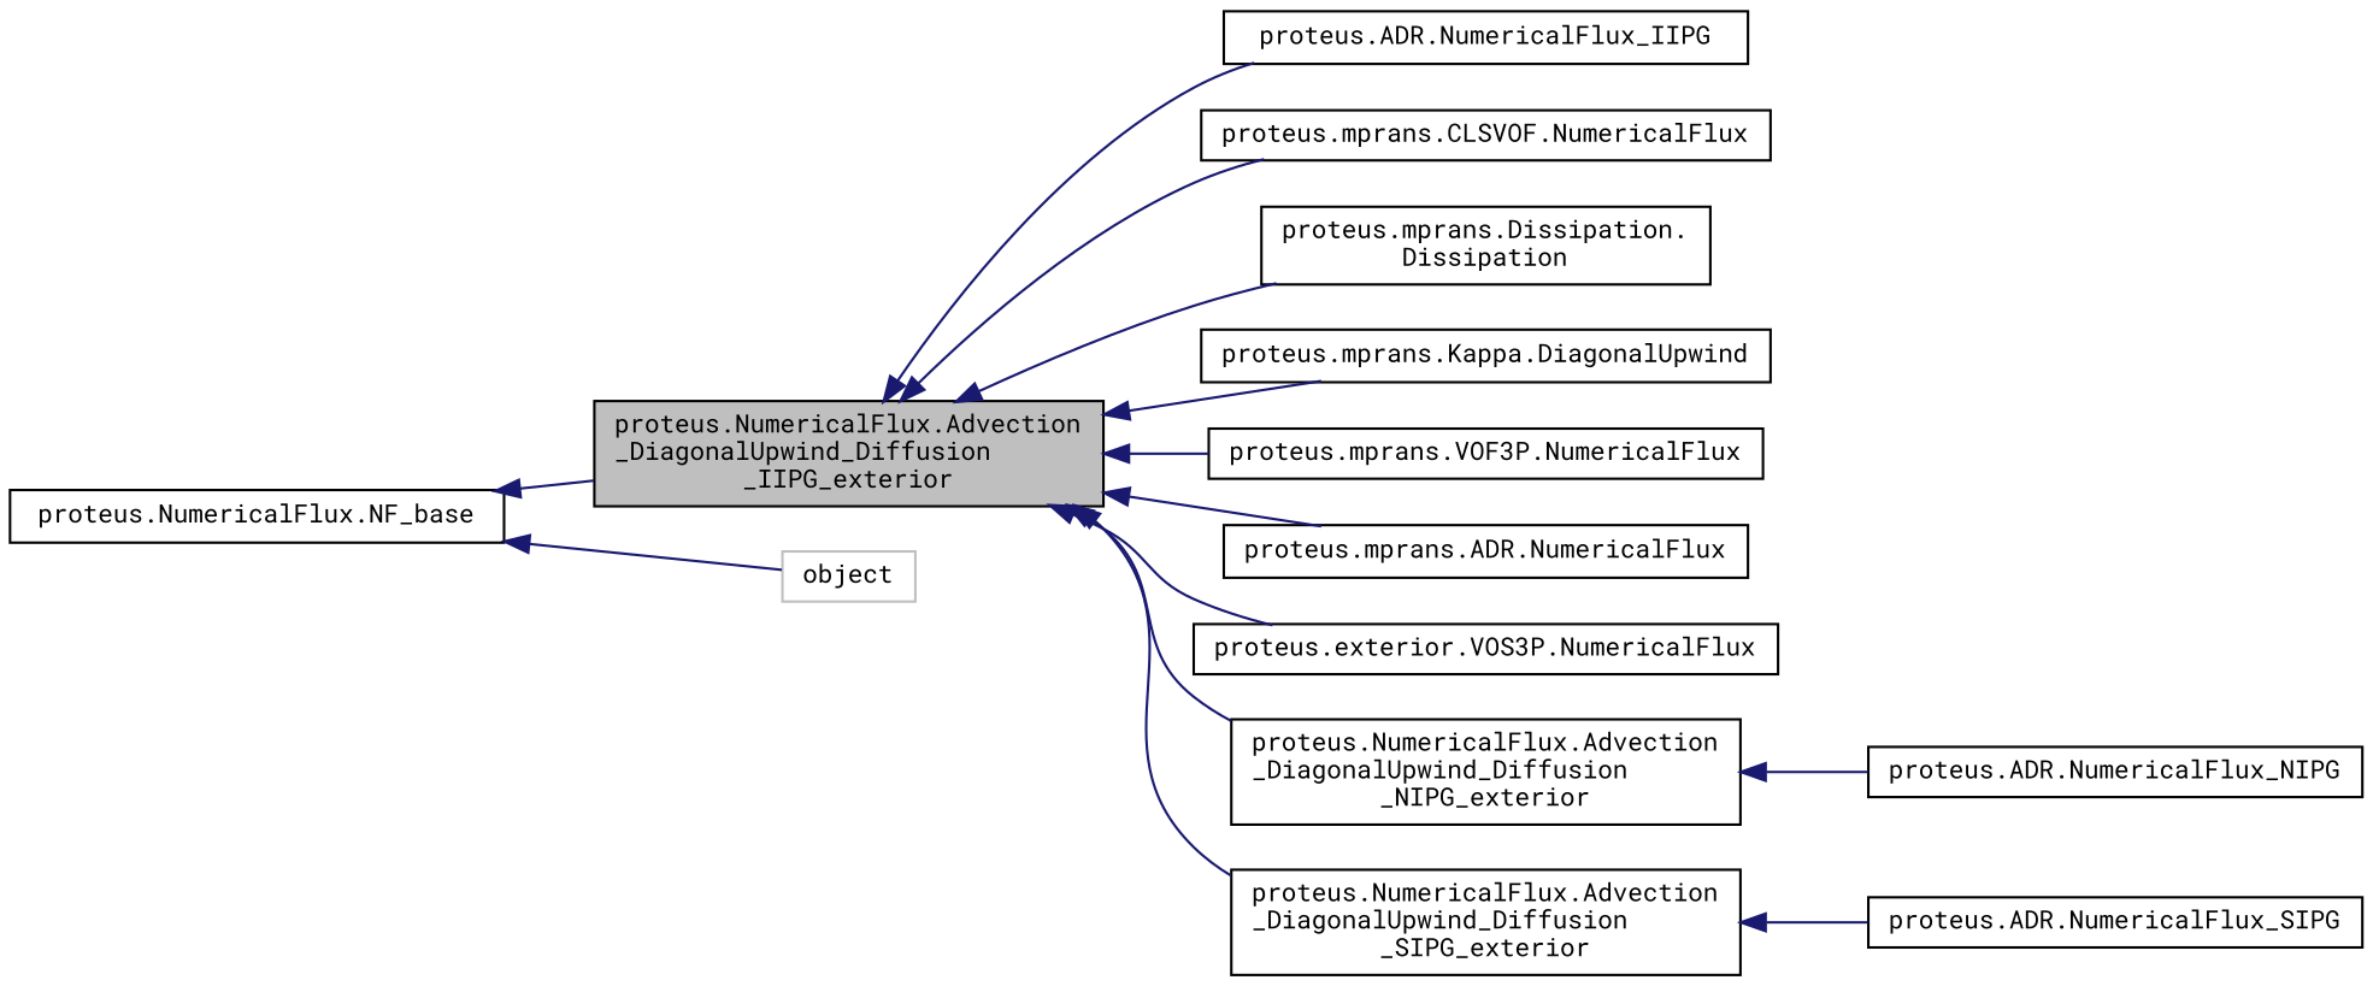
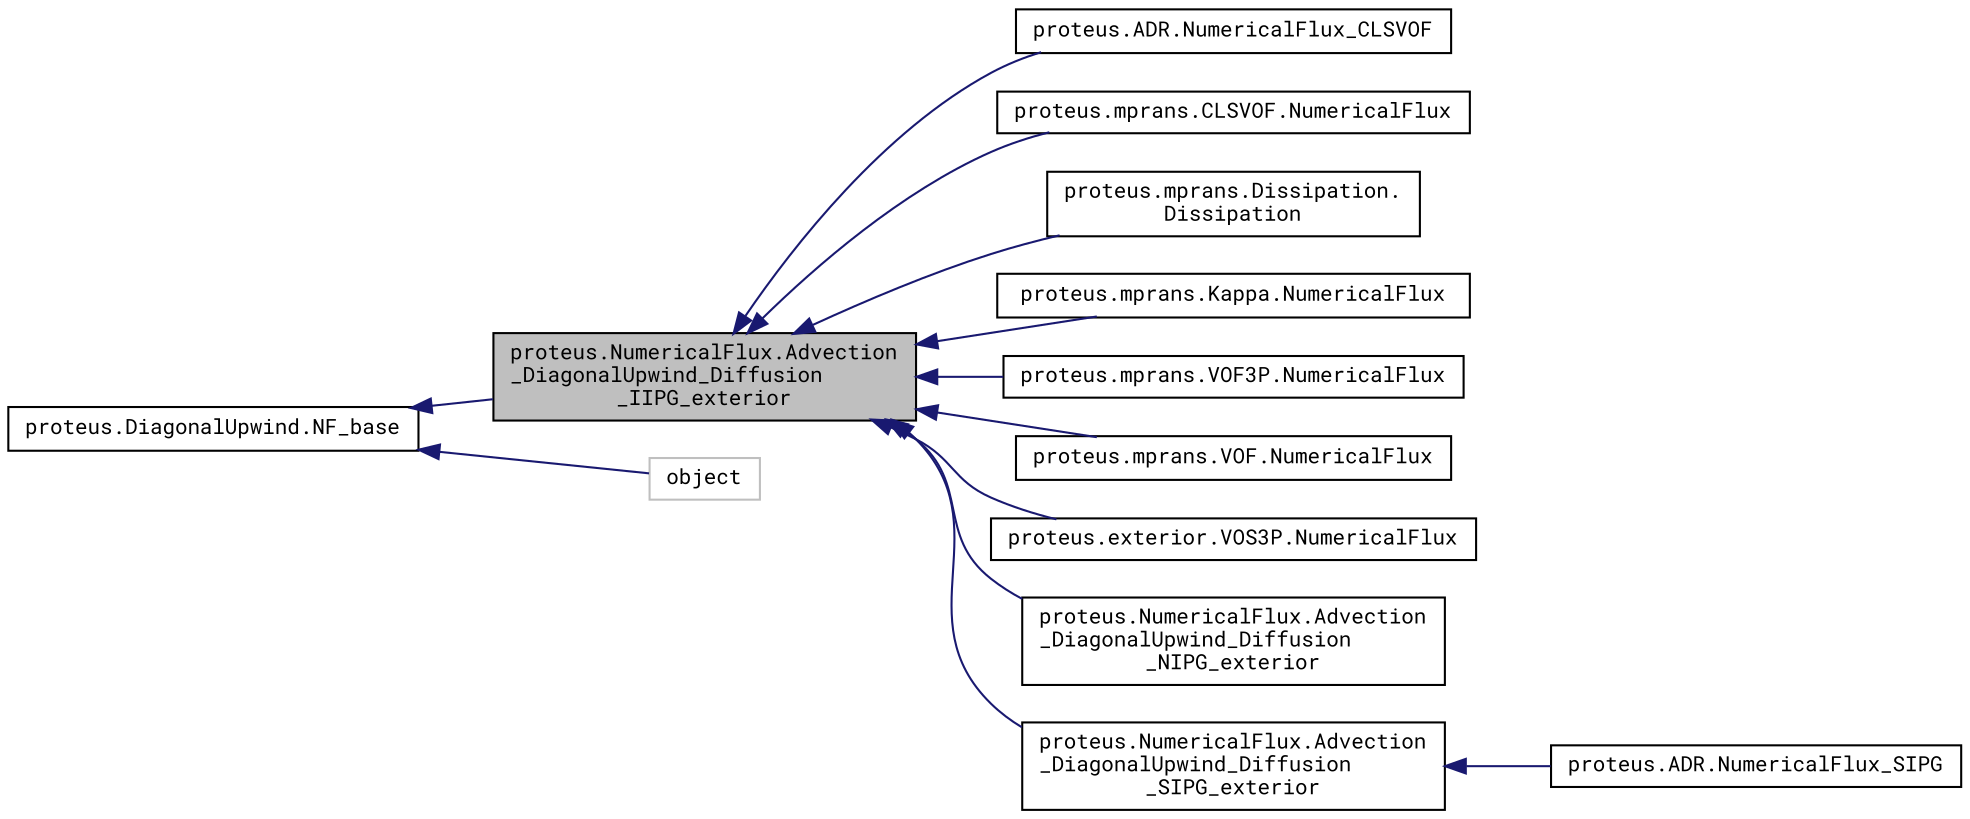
  digraph {
    fontname="Roboto Mono"
    rankdir=LR
    node [color=black fillcolor=white fontname="Roboto Mono" fontsize=10 shape=record style=filled]
    edge [color=midnightblue dir=back fontname="Roboto Mono" fontsize=10 labelfontname=Helvetica labelfontsize=10 style=solid]
    n1 [fillcolor=grey75 fontcolor=black height=0.2 label="proteus.NumericalFlux.Advection\l_DiagonalUpwind_Diffusion\l_IIPG_exterior" width=0.4]
-   n2 [height=0.2 label="proteus.ADR.NumericalFlux_IIPG" width=0.4]
+   n2 [height=0.2 label="proteus.ADR.NumericalFlux_CLSVOF" width=0.4]
    n3 [height=0.2 label="proteus.mprans.CLSVOF.NumericalFlux" width=0.4]
    n4 [height=0.2 label="proteus.mprans.Dissipation.\lDissipation" width=0.4]
-   n5 [height=0.2 label="proteus.mprans.Kappa.DiagonalUpwind" width=0.4]
+   n5 [height=0.2 label="proteus.mprans.Kappa.NumericalFlux" width=0.4]
    n6 [height=0.2 label="proteus.mprans.VOF3P.NumericalFlux" width=0.4]
-   n7 [height=0.2 label="proteus.mprans.ADR.NumericalFlux" width=0.4]
+   n7 [height=0.2 label="proteus.mprans.VOF.NumericalFlux" width=0.4]
    n8 [height=0.2 label="proteus.exterior.VOS3P.NumericalFlux" width=0.4]
    n9 [height=0.2 label="proteus.NumericalFlux.Advection\l_DiagonalUpwind_Diffusion\l_NIPG_exterior" width=0.4]
    n10 [height=0.2 label="proteus.NumericalFlux.Advection\l_DiagonalUpwind_Diffusion\l_SIPG_exterior" width=0.4]
-   n11 [height=0.2 label="proteus.ADR.NumericalFlux_NIPG" width=0.4]
    n12 [height=0.2 label="proteus.ADR.NumericalFlux_SIPG" width=0.4]
-   n13 [height=0.2 label="proteus.NumericalFlux.NF_base" width=0.4]
+   n13 [height=0.2 label="proteus.DiagonalUpwind.NF_base" width=0.4]
    n14 [color=grey75 height=0.2 label=object width=0.4]
    n1 -> n2
    n1 -> n3
    n1 -> n4
    n1 -> n5
    n1 -> n6
    n1 -> n7
    n1 -> n8
    n1 -> n9
    n1 -> n10
-   n9 -> n11
    n10 -> n12
    n13 -> n1
    n13 -> n14
  }
